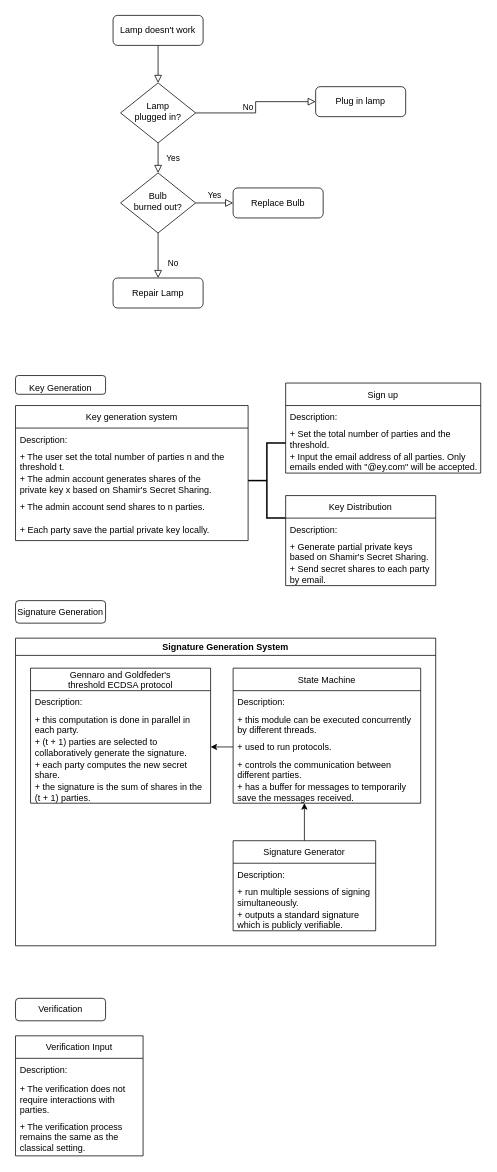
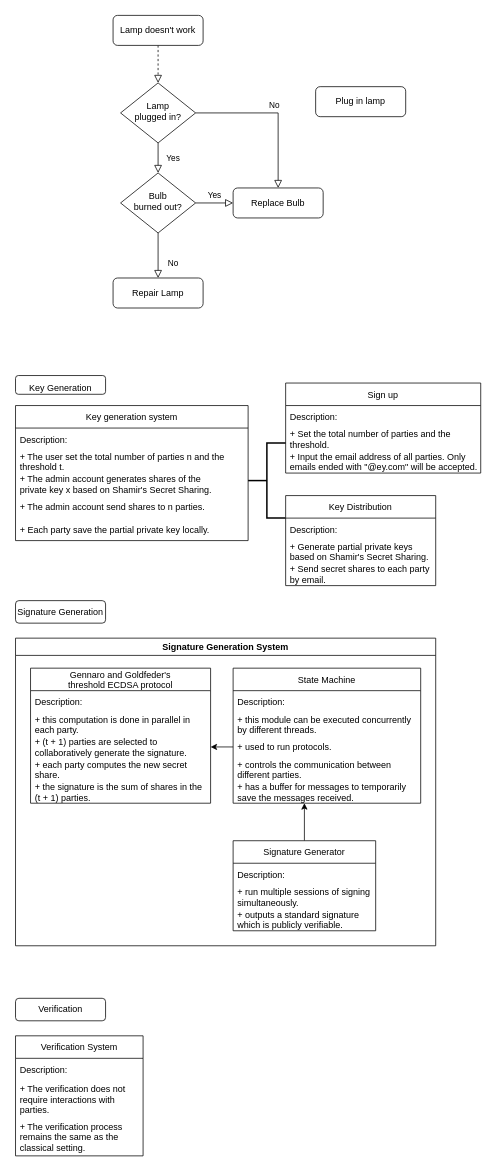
  <mxCell id="0" />
  <mxCell id="1" parent="0" />
- <mxCell id="2" value="" style="rounded=0;html=1;jettySize=auto;orthogonalLoop=1;fontSize=11;endArrow=block;endFill=0;endSize=8;strokeWidth=1;shadow=0;labelBackgroundColor=none;edgeStyle=orthogonalEdgeStyle;" parent="1" source="3" target="6" edge="1"><mxGeometry relative="1" as="geometry" /></mxCell>
+ <mxCell id="2" value="" style="rounded=0;html=1;jettySize=auto;orthogonalLoop=1;fontSize=11;endArrow=block;endFill=0;endSize=8;strokeWidth=1;shadow=0;labelBackgroundColor=none;edgeStyle=orthogonalEdgeStyle;dashed=1;" parent="1" source="3" target="6" edge="1"><mxGeometry relative="1" as="geometry" /></mxCell>
  <mxCell id="3" value="Lamp doesn't work" style="rounded=1;whiteSpace=wrap;html=1;fontSize=12;glass=0;strokeWidth=1;shadow=0;" parent="1" vertex="1"><mxGeometry x="150" y="20" width="120" height="40" as="geometry" /></mxCell>
  <mxCell id="4" value="Yes" style="rounded=0;html=1;jettySize=auto;orthogonalLoop=1;fontSize=11;endArrow=block;endFill=0;endSize=8;strokeWidth=1;shadow=0;labelBackgroundColor=none;edgeStyle=orthogonalEdgeStyle;" parent="1" source="6" target="10" edge="1"><mxGeometry y="20" relative="1" as="geometry"><mxPoint as="offset" /></mxGeometry></mxCell>
- <mxCell id="5" value="No" style="edgeStyle=orthogonalEdgeStyle;rounded=0;html=1;jettySize=auto;orthogonalLoop=1;fontSize=11;endArrow=block;endFill=0;endSize=8;strokeWidth=1;shadow=0;labelBackgroundColor=none;" parent="1" source="6" target="7" edge="1"><mxGeometry y="10" relative="1" as="geometry"><mxPoint as="offset" /></mxGeometry></mxCell>
+ <mxCell id="5" value="No" style="edgeStyle=orthogonalEdgeStyle;rounded=0;html=1;jettySize=auto;orthogonalLoop=1;fontSize=11;endArrow=block;endFill=0;endSize=8;strokeWidth=1;shadow=0;labelBackgroundColor=none;" parent="1" source="6" target="12" edge="1"><mxGeometry y="10" relative="1" as="geometry"><mxPoint as="offset" /></mxGeometry></mxCell>
  <mxCell id="6" value="Lamp&lt;br&gt;plugged in?" style="rhombus;whiteSpace=wrap;html=1;shadow=0;fontFamily=Helvetica;fontSize=12;align=center;strokeWidth=1;spacing=6;spacingTop=-4;" parent="1" vertex="1"><mxGeometry x="160" y="110" width="100" height="80" as="geometry" /></mxCell>
  <mxCell id="7" value="Plug in lamp" style="rounded=1;whiteSpace=wrap;html=1;fontSize=12;glass=0;strokeWidth=1;shadow=0;" parent="1" vertex="1"><mxGeometry x="420" y="115" width="120" height="40" as="geometry" /></mxCell>
  <mxCell id="8" value="No" style="rounded=0;html=1;jettySize=auto;orthogonalLoop=1;fontSize=11;endArrow=block;endFill=0;endSize=8;strokeWidth=1;shadow=0;labelBackgroundColor=none;edgeStyle=orthogonalEdgeStyle;" parent="1" source="10" target="11" edge="1"><mxGeometry x="0.333" y="20" relative="1" as="geometry"><mxPoint as="offset" /></mxGeometry></mxCell>
  <mxCell id="9" value="Yes" style="edgeStyle=orthogonalEdgeStyle;rounded=0;html=1;jettySize=auto;orthogonalLoop=1;fontSize=11;endArrow=block;endFill=0;endSize=8;strokeWidth=1;shadow=0;labelBackgroundColor=none;" parent="1" source="10" target="12" edge="1"><mxGeometry y="10" relative="1" as="geometry"><mxPoint as="offset" /></mxGeometry></mxCell>
  <mxCell id="10" value="Bulb&lt;br&gt;burned out?" style="rhombus;whiteSpace=wrap;html=1;shadow=0;fontFamily=Helvetica;fontSize=12;align=center;strokeWidth=1;spacing=6;spacingTop=-4;" parent="1" vertex="1"><mxGeometry x="160" y="230" width="100" height="80" as="geometry" /></mxCell>
  <mxCell id="11" value="Repair Lamp" style="rounded=1;whiteSpace=wrap;html=1;fontSize=12;glass=0;strokeWidth=1;shadow=0;" parent="1" vertex="1"><mxGeometry x="150" y="370" width="120" height="40" as="geometry" /></mxCell>
  <mxCell id="12" value="Replace Bulb" style="rounded=1;whiteSpace=wrap;html=1;fontSize=12;glass=0;strokeWidth=1;shadow=0;" parent="1" vertex="1"><mxGeometry x="310" y="250" width="120" height="40" as="geometry" /></mxCell>
  <mxCell id="13" style="edgeStyle=orthogonalEdgeStyle;rounded=0;orthogonalLoop=1;jettySize=auto;html=1;exitX=0.5;exitY=1;exitDx=0;exitDy=0;entryX=0.5;entryY=0;entryDx=0;entryDy=0;fontSize=20;" edge="1" parent="1"><mxGeometry relative="1" as="geometry"><mxPoint x="380" y="605" as="sourcePoint" /><Array as="points"><mxPoint x="380" y="630" /><mxPoint x="380" y="630" /></Array></mxGeometry></mxCell>
  <mxCell id="14" value="&lt;font style=&quot;font-size: 12px;&quot;&gt;Key Generation&lt;/font&gt;" style="rounded=1;whiteSpace=wrap;html=1;fontSize=20;" vertex="1" parent="1"><mxGeometry x="20" y="500" width="120" height="25" as="geometry" /></mxCell>
  <mxCell id="15" value="Key generation system" style="swimlane;fontStyle=0;childLayout=stackLayout;horizontal=1;startSize=30;horizontalStack=0;resizeParent=1;resizeParentMax=0;resizeLast=0;collapsible=1;marginBottom=0;fontSize=12;" vertex="1" parent="1"><mxGeometry x="20" y="540" width="310" height="180" as="geometry"><mxRectangle x="30" y="600" width="150" height="30" as="alternateBounds" /></mxGeometry></mxCell>
  <mxCell id="16" value="Description:" style="text;strokeColor=none;fillColor=none;align=left;verticalAlign=middle;spacingLeft=4;spacingRight=4;overflow=hidden;points=[[0,0.5],[1,0.5]];portConstraint=eastwest;rotatable=0;fontSize=12;" vertex="1" parent="15"><mxGeometry y="30" width="310" height="30" as="geometry" /></mxCell>
  <mxCell id="17" value="+ The user set the total number of parties n and the &#10;threshold t." style="text;strokeColor=none;fillColor=none;align=left;verticalAlign=middle;spacingLeft=4;spacingRight=4;overflow=hidden;points=[[0,0.5],[1,0.5]];portConstraint=eastwest;rotatable=0;fontSize=12;" vertex="1" parent="15"><mxGeometry y="60" width="310" height="30" as="geometry" /></mxCell>
  <mxCell id="18" value="+ The admin account generates shares of the &#10;private key x based on Shamir's Secret Sharing.&#10;+" style="text;strokeColor=none;fillColor=none;align=left;verticalAlign=middle;spacingLeft=4;spacingRight=4;overflow=hidden;points=[[0,0.5],[1,0.5]];portConstraint=eastwest;rotatable=0;fontSize=12;" vertex="1" parent="15"><mxGeometry y="90" width="310" height="30" as="geometry" /></mxCell>
  <mxCell id="19" value="+ The admin account send shares to n parties." style="text;strokeColor=none;fillColor=none;align=left;verticalAlign=middle;spacingLeft=4;spacingRight=4;overflow=hidden;points=[[0,0.5],[1,0.5]];portConstraint=eastwest;rotatable=0;fontSize=12;" vertex="1" parent="15"><mxGeometry y="120" width="310" height="30" as="geometry" /></mxCell>
  <mxCell id="20" value="+ Each party save the partial private key locally." style="text;strokeColor=none;fillColor=none;align=left;verticalAlign=middle;spacingLeft=4;spacingRight=4;overflow=hidden;points=[[0,0.5],[1,0.5]];portConstraint=eastwest;rotatable=0;fontSize=12;" vertex="1" parent="15"><mxGeometry y="150" width="310" height="30" as="geometry" /></mxCell>
  <mxCell id="21" value="" style="strokeWidth=2;html=1;shape=mxgraph.flowchart.annotation_2;align=left;labelPosition=right;pointerEvents=1;fontSize=12;" vertex="1" parent="1"><mxGeometry x="330" y="590" width="50" height="100" as="geometry" /></mxCell>
  <mxCell id="22" value="Sign up" style="swimlane;fontStyle=0;childLayout=stackLayout;horizontal=1;startSize=30;horizontalStack=0;resizeParent=1;resizeParentMax=0;resizeLast=0;collapsible=1;marginBottom=0;fontSize=12;" vertex="1" parent="1"><mxGeometry x="380" y="510" width="260" height="120" as="geometry" /></mxCell>
  <mxCell id="23" value="Description:" style="text;strokeColor=none;fillColor=none;align=left;verticalAlign=middle;spacingLeft=4;spacingRight=4;overflow=hidden;points=[[0,0.5],[1,0.5]];portConstraint=eastwest;rotatable=0;fontSize=12;" vertex="1" parent="22"><mxGeometry y="30" width="260" height="30" as="geometry" /></mxCell>
  <mxCell id="24" value="+ Set the total number of parties and the &#10;threshold." style="text;strokeColor=none;fillColor=none;align=left;verticalAlign=middle;spacingLeft=4;spacingRight=4;overflow=hidden;points=[[0,0.5],[1,0.5]];portConstraint=eastwest;rotatable=0;fontSize=12;" vertex="1" parent="22"><mxGeometry y="60" width="260" height="30" as="geometry" /></mxCell>
  <mxCell id="25" value="+ Input the email address of all parties. Only &#10;emails ended with &quot;@ey.com&quot; will be accepted." style="text;strokeColor=none;fillColor=none;align=left;verticalAlign=middle;spacingLeft=4;spacingRight=4;overflow=hidden;points=[[0,0.5],[1,0.5]];portConstraint=eastwest;rotatable=0;fontSize=12;" vertex="1" parent="22"><mxGeometry y="90" width="260" height="30" as="geometry" /></mxCell>
  <mxCell id="26" style="edgeStyle=orthogonalEdgeStyle;rounded=0;orthogonalLoop=1;jettySize=auto;html=1;exitX=1;exitY=0.5;exitDx=0;exitDy=0;fontSize=12;" edge="1" parent="22" source="24" target="24"><mxGeometry relative="1" as="geometry" /></mxCell>
  <mxCell id="27" value="Key Distribution" style="swimlane;fontStyle=0;childLayout=stackLayout;horizontal=1;startSize=30;horizontalStack=0;resizeParent=1;resizeParentMax=0;resizeLast=0;collapsible=1;marginBottom=0;fontSize=12;" vertex="1" parent="1"><mxGeometry x="380" y="660" width="200" height="120" as="geometry" /></mxCell>
  <mxCell id="28" value="Description:" style="text;strokeColor=none;fillColor=none;align=left;verticalAlign=middle;spacingLeft=4;spacingRight=4;overflow=hidden;points=[[0,0.5],[1,0.5]];portConstraint=eastwest;rotatable=0;fontSize=12;" vertex="1" parent="27"><mxGeometry y="30" width="200" height="30" as="geometry" /></mxCell>
  <mxCell id="29" value="+ Generate partial private keys&#10;based on Shamir's Secret Sharing." style="text;strokeColor=none;fillColor=none;align=left;verticalAlign=middle;spacingLeft=4;spacingRight=4;overflow=hidden;points=[[0,0.5],[1,0.5]];portConstraint=eastwest;rotatable=0;fontSize=12;" vertex="1" parent="27"><mxGeometry y="60" width="200" height="30" as="geometry" /></mxCell>
  <mxCell id="30" value="+ Send secret shares to each party &#10;by email. " style="text;strokeColor=none;fillColor=none;align=left;verticalAlign=middle;spacingLeft=4;spacingRight=4;overflow=hidden;points=[[0,0.5],[1,0.5]];portConstraint=eastwest;rotatable=0;fontSize=12;" vertex="1" parent="27"><mxGeometry y="90" width="200" height="30" as="geometry" /></mxCell>
  <mxCell id="31" value="Signature Generation" style="rounded=1;whiteSpace=wrap;html=1;fontSize=12;" vertex="1" parent="1"><mxGeometry x="20" y="800" width="120" height="30" as="geometry" /></mxCell>
  <mxCell id="32" value="Signature Generation System" style="swimlane;fontSize=12;" vertex="1" parent="1"><mxGeometry x="20" y="850" width="560" height="410" as="geometry" /></mxCell>
  <mxCell id="33" value="Gennaro and Goldfeder's&#10;threshold ECDSA protocol" style="swimlane;fontStyle=0;childLayout=stackLayout;horizontal=1;startSize=30;horizontalStack=0;resizeParent=1;resizeParentMax=0;resizeLast=0;collapsible=1;marginBottom=0;fontSize=12;" vertex="1" parent="32"><mxGeometry x="20" y="40" width="240" height="180" as="geometry" /></mxCell>
  <mxCell id="34" value="Description:" style="text;strokeColor=none;fillColor=none;align=left;verticalAlign=middle;spacingLeft=4;spacingRight=4;overflow=hidden;points=[[0,0.5],[1,0.5]];portConstraint=eastwest;rotatable=0;fontSize=12;" vertex="1" parent="33"><mxGeometry y="30" width="240" height="30" as="geometry" /></mxCell>
  <mxCell id="35" value="+ this computation is done in parallel in&#10;each party." style="text;strokeColor=none;fillColor=none;align=left;verticalAlign=middle;spacingLeft=4;spacingRight=4;overflow=hidden;points=[[0,0.5],[1,0.5]];portConstraint=eastwest;rotatable=0;fontSize=12;" vertex="1" parent="33"><mxGeometry y="60" width="240" height="30" as="geometry" /></mxCell>
  <mxCell id="36" value="+ (t + 1) parties are selected to &#10;collaboratively generate the signature." style="text;strokeColor=none;fillColor=none;align=left;verticalAlign=middle;spacingLeft=4;spacingRight=4;overflow=hidden;points=[[0,0.5],[1,0.5]];portConstraint=eastwest;rotatable=0;fontSize=12;" vertex="1" parent="33"><mxGeometry y="90" width="240" height="30" as="geometry" /></mxCell>
  <mxCell id="37" value="+ each party computes the new secret &#10;share." style="text;strokeColor=none;fillColor=none;align=left;verticalAlign=middle;spacingLeft=4;spacingRight=4;overflow=hidden;points=[[0,0.5],[1,0.5]];portConstraint=eastwest;rotatable=0;fontSize=12;" vertex="1" parent="33"><mxGeometry y="120" width="240" height="30" as="geometry" /></mxCell>
  <mxCell id="38" value="+ the signature is the sum of shares in the &#10;(t + 1) parties." style="text;strokeColor=none;fillColor=none;align=left;verticalAlign=middle;spacingLeft=4;spacingRight=4;overflow=hidden;points=[[0,0.5],[1,0.5]];portConstraint=eastwest;rotatable=0;fontSize=12;" vertex="1" parent="33"><mxGeometry y="150" width="240" height="30" as="geometry" /></mxCell>
  <mxCell id="39" value="State Machine" style="swimlane;fontStyle=0;childLayout=stackLayout;horizontal=1;startSize=30;horizontalStack=0;resizeParent=1;resizeParentMax=0;resizeLast=0;collapsible=1;marginBottom=0;fontSize=12;" vertex="1" parent="32"><mxGeometry x="290" y="40" width="250" height="180" as="geometry" /></mxCell>
  <mxCell id="40" value="Description:" style="text;strokeColor=none;fillColor=none;align=left;verticalAlign=middle;spacingLeft=4;spacingRight=4;overflow=hidden;points=[[0,0.5],[1,0.5]];portConstraint=eastwest;rotatable=0;fontSize=12;" vertex="1" parent="39"><mxGeometry y="30" width="250" height="30" as="geometry" /></mxCell>
  <mxCell id="41" value="+ this module can be executed concurrently&#10;by different threads." style="text;strokeColor=none;fillColor=none;align=left;verticalAlign=middle;spacingLeft=4;spacingRight=4;overflow=hidden;points=[[0,0.5],[1,0.5]];portConstraint=eastwest;rotatable=0;fontSize=12;" vertex="1" parent="39"><mxGeometry y="60" width="250" height="30" as="geometry" /></mxCell>
  <mxCell id="42" value="+ used to run protocols." style="text;strokeColor=none;fillColor=none;align=left;verticalAlign=middle;spacingLeft=4;spacingRight=4;overflow=hidden;points=[[0,0.5],[1,0.5]];portConstraint=eastwest;rotatable=0;fontSize=12;" vertex="1" parent="39"><mxGeometry y="90" width="250" height="30" as="geometry" /></mxCell>
  <mxCell id="43" value="+ controls the communication between &#10;different parties." style="text;strokeColor=none;fillColor=none;align=left;verticalAlign=middle;spacingLeft=4;spacingRight=4;overflow=hidden;points=[[0,0.5],[1,0.5]];portConstraint=eastwest;rotatable=0;fontSize=12;" vertex="1" parent="39"><mxGeometry y="120" width="250" height="30" as="geometry" /></mxCell>
  <mxCell id="44" value="+ has a buffer for messages to temporarily&#10;save the messages received." style="text;strokeColor=none;fillColor=none;align=left;verticalAlign=middle;spacingLeft=4;spacingRight=4;overflow=hidden;points=[[0,0.5],[1,0.5]];portConstraint=eastwest;rotatable=0;fontSize=12;" vertex="1" parent="39"><mxGeometry y="150" width="250" height="30" as="geometry" /></mxCell>
  <mxCell id="45" value="" style="endArrow=classic;html=1;rounded=0;fontSize=12;exitX=0;exitY=0.5;exitDx=0;exitDy=0;entryX=1;entryY=0.5;entryDx=0;entryDy=0;" edge="1" parent="32" source="42" target="36"><mxGeometry width="50" height="50" relative="1" as="geometry"><mxPoint x="320" y="270" as="sourcePoint" /><mxPoint x="370" y="220" as="targetPoint" /></mxGeometry></mxCell>
  <mxCell id="46" style="edgeStyle=orthogonalEdgeStyle;rounded=0;orthogonalLoop=1;jettySize=auto;html=1;exitX=0.5;exitY=0;exitDx=0;exitDy=0;entryX=0.38;entryY=1;entryDx=0;entryDy=0;entryPerimeter=0;fontSize=12;" edge="1" parent="32" source="47" target="44"><mxGeometry relative="1" as="geometry" /></mxCell>
  <mxCell id="47" value="Signature Generator" style="swimlane;fontStyle=0;childLayout=stackLayout;horizontal=1;startSize=30;horizontalStack=0;resizeParent=1;resizeParentMax=0;resizeLast=0;collapsible=1;marginBottom=0;fontSize=12;" vertex="1" parent="32"><mxGeometry x="290" y="270" width="190" height="120" as="geometry" /></mxCell>
  <mxCell id="48" value="Description:" style="text;strokeColor=none;fillColor=none;align=left;verticalAlign=middle;spacingLeft=4;spacingRight=4;overflow=hidden;points=[[0,0.5],[1,0.5]];portConstraint=eastwest;rotatable=0;fontSize=12;" vertex="1" parent="47"><mxGeometry y="30" width="190" height="30" as="geometry" /></mxCell>
  <mxCell id="49" value="+ run multiple sessions of signing &#10;simultaneously." style="text;strokeColor=none;fillColor=none;align=left;verticalAlign=middle;spacingLeft=4;spacingRight=4;overflow=hidden;points=[[0,0.5],[1,0.5]];portConstraint=eastwest;rotatable=0;fontSize=12;" vertex="1" parent="47"><mxGeometry y="60" width="190" height="30" as="geometry" /></mxCell>
  <mxCell id="50" value="+ outputs a standard signature &#10;which is publicly verifiable." style="text;strokeColor=none;fillColor=none;align=left;verticalAlign=middle;spacingLeft=4;spacingRight=4;overflow=hidden;points=[[0,0.5],[1,0.5]];portConstraint=eastwest;rotatable=0;fontSize=12;" vertex="1" parent="47"><mxGeometry y="90" width="190" height="30" as="geometry" /></mxCell>
  <mxCell id="51" value="Verification" style="rounded=1;whiteSpace=wrap;html=1;fontSize=12;" vertex="1" parent="1"><mxGeometry x="20" y="1330" width="120" height="30" as="geometry" /></mxCell>
- <mxCell id="52" value="Verification Input" style="swimlane;fontStyle=0;childLayout=stackLayout;horizontal=1;startSize=30;horizontalStack=0;resizeParent=1;resizeParentMax=0;resizeLast=0;collapsible=1;marginBottom=0;fontSize=12;" vertex="1" parent="1"><mxGeometry x="20" y="1380" width="170" height="160" as="geometry" /></mxCell>
+ <mxCell id="52" value="Verification System" style="swimlane;fontStyle=0;childLayout=stackLayout;horizontal=1;startSize=30;horizontalStack=0;resizeParent=1;resizeParentMax=0;resizeLast=0;collapsible=1;marginBottom=0;fontSize=12;" vertex="1" parent="1"><mxGeometry x="20" y="1380" width="170" height="160" as="geometry" /></mxCell>
  <mxCell id="53" value="Description:" style="text;strokeColor=none;fillColor=none;align=left;verticalAlign=middle;spacingLeft=4;spacingRight=4;overflow=hidden;points=[[0,0.5],[1,0.5]];portConstraint=eastwest;rotatable=0;fontSize=12;" vertex="1" parent="52"><mxGeometry y="30" width="170" height="30" as="geometry" /></mxCell>
  <mxCell id="54" value="+ The verification does not&#10;require interactions with &#10;parties." style="text;strokeColor=none;fillColor=none;align=left;verticalAlign=middle;spacingLeft=4;spacingRight=4;overflow=hidden;points=[[0,0.5],[1,0.5]];portConstraint=eastwest;rotatable=0;fontSize=12;" vertex="1" parent="52"><mxGeometry y="60" width="170" height="50" as="geometry" /></mxCell>
  <mxCell id="55" value="+ The verification process&#10;remains the same as the &#10;classical setting." style="text;strokeColor=none;fillColor=none;align=left;verticalAlign=middle;spacingLeft=4;spacingRight=4;overflow=hidden;points=[[0,0.5],[1,0.5]];portConstraint=eastwest;rotatable=0;fontSize=12;" vertex="1" parent="52"><mxGeometry y="110" width="170" height="50" as="geometry" /></mxCell>
